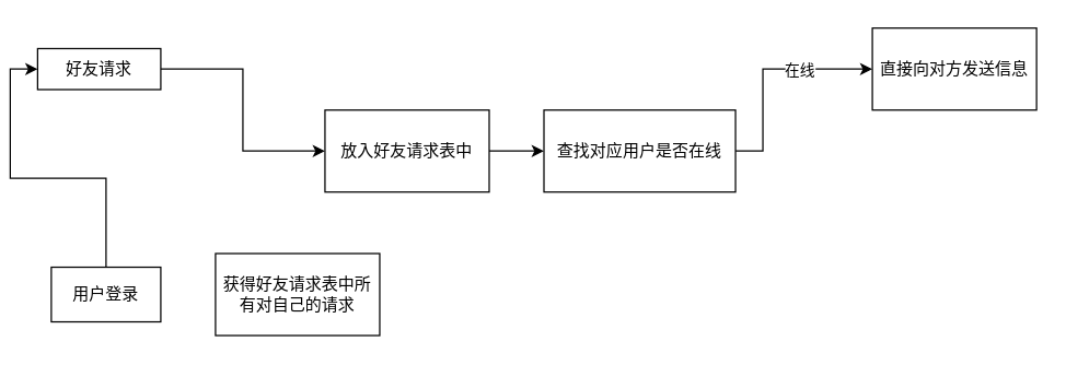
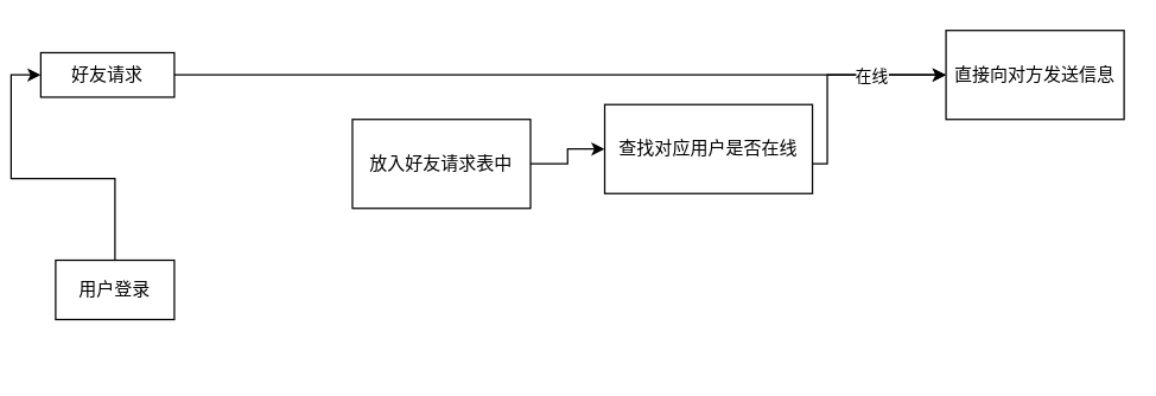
  <mxCell id="0" />
  <mxCell id="1" parent="0" />
- <mxCell id="2" style="edgeStyle=orthogonalEdgeStyle;rounded=0;orthogonalLoop=1;jettySize=auto;html=1;entryX=0;entryY=0.5;entryDx=0;entryDy=0;" edge="1" parent="1" source="3" target="5"><mxGeometry relative="1" as="geometry" /></mxCell>
+ <mxCell id="2" style="edgeStyle=orthogonalEdgeStyle;rounded=0;orthogonalLoop=1;jettySize=auto;html=1;" edge="1" parent="1" source="3" target="9"><mxGeometry relative="1" as="geometry" /></mxCell>
  <mxCell id="3" value="好友请求" style="rounded=0;whiteSpace=wrap;html=1;" vertex="1" parent="1"><mxGeometry x="20" y="35" width="90" height="30" as="geometry" /></mxCell>
  <mxCell id="4" style="edgeStyle=orthogonalEdgeStyle;rounded=0;orthogonalLoop=1;jettySize=auto;html=1;entryX=0;entryY=0.5;entryDx=0;entryDy=0;" edge="1" parent="1" source="5" target="8"><mxGeometry relative="1" as="geometry" /></mxCell>
  <mxCell id="5" value="放入好友请求表中" style="rounded=0;whiteSpace=wrap;html=1;" vertex="1" parent="1"><mxGeometry x="230" y="80" width="120" height="60" as="geometry" /></mxCell>
  <mxCell id="6" style="edgeStyle=orthogonalEdgeStyle;rounded=0;orthogonalLoop=1;jettySize=auto;html=1;entryX=0;entryY=0.5;entryDx=0;entryDy=0;" edge="1" parent="1" source="8" target="9"><mxGeometry relative="1" as="geometry"><Array as="points"><mxPoint x="550" y="110" /><mxPoint x="550" y="50" /></Array></mxGeometry></mxCell>
  <mxCell id="7" value="在线" style="edgeLabel;html=1;align=center;verticalAlign=middle;resizable=0;points=[];" vertex="1" connectable="0" parent="6"><mxGeometry x="0.32" relative="1" as="geometry"><mxPoint as="offset" /></mxGeometry></mxCell>
- <mxCell id="8" value="查找对应用户是否在线" style="rounded=0;whiteSpace=wrap;html=1;" vertex="1" parent="1"><mxGeometry x="390" y="80" width="140" height="60" as="geometry" /></mxCell>
+ <mxCell id="8" value="查找对应用户是否在线" style="rounded=0;whiteSpace=wrap;html=1;" vertex="1" parent="1"><mxGeometry x="400" y="70" width="140" height="60" as="geometry" /></mxCell>
  <mxCell id="9" value="直接向对方发送信息" style="rounded=0;whiteSpace=wrap;html=1;" vertex="1" parent="1"><mxGeometry x="630" y="20" width="120" height="60" as="geometry" /></mxCell>
  <mxCell id="10" style="edgeStyle=orthogonalEdgeStyle;rounded=0;orthogonalLoop=1;jettySize=auto;html=1;entryX=0;entryY=0.5;entryDx=0;entryDy=0;" edge="1" parent="1" source="11" target="3"><mxGeometry relative="1" as="geometry" /></mxCell>
- <mxCell id="11" value="用户登录" style="rounded=0;whiteSpace=wrap;html=1;" vertex="1" parent="1"><mxGeometry x="30" y="195" width="80" height="40" as="geometry" /></mxCell>
- <mxCell id="12" value="获得好友请求表中所有对自己的请求" style="rounded=0;whiteSpace=wrap;html=1;" vertex="1" parent="1"><mxGeometry x="150" y="185" width="120" height="60" as="geometry" /></mxCell>
+ <mxCell id="11" value="用户登录" style="rounded=0;whiteSpace=wrap;html=1;" vertex="1" parent="1"><mxGeometry x="30" y="175" width="80" height="40" as="geometry" /></mxCell>
